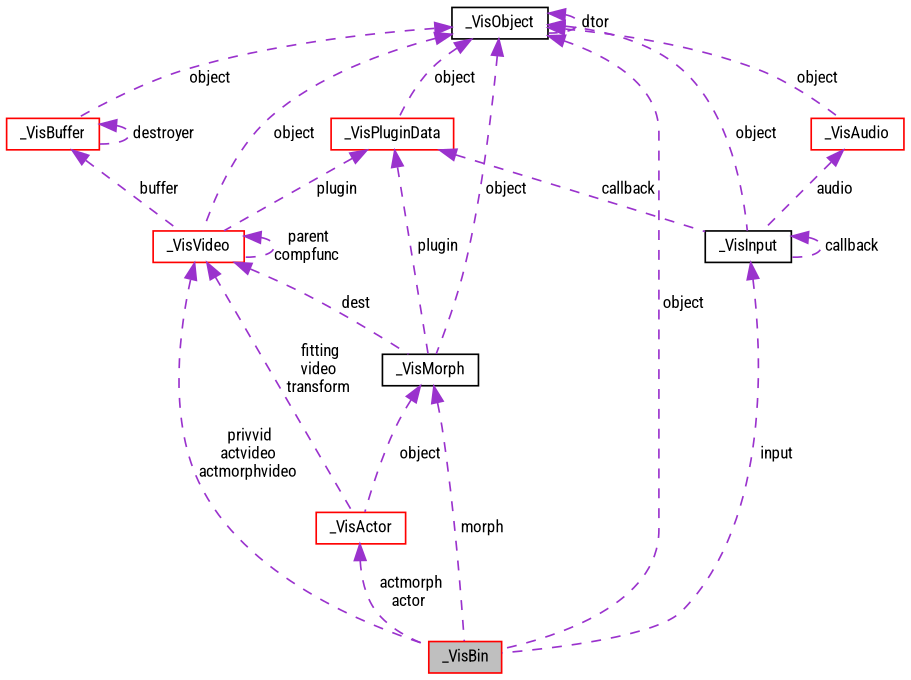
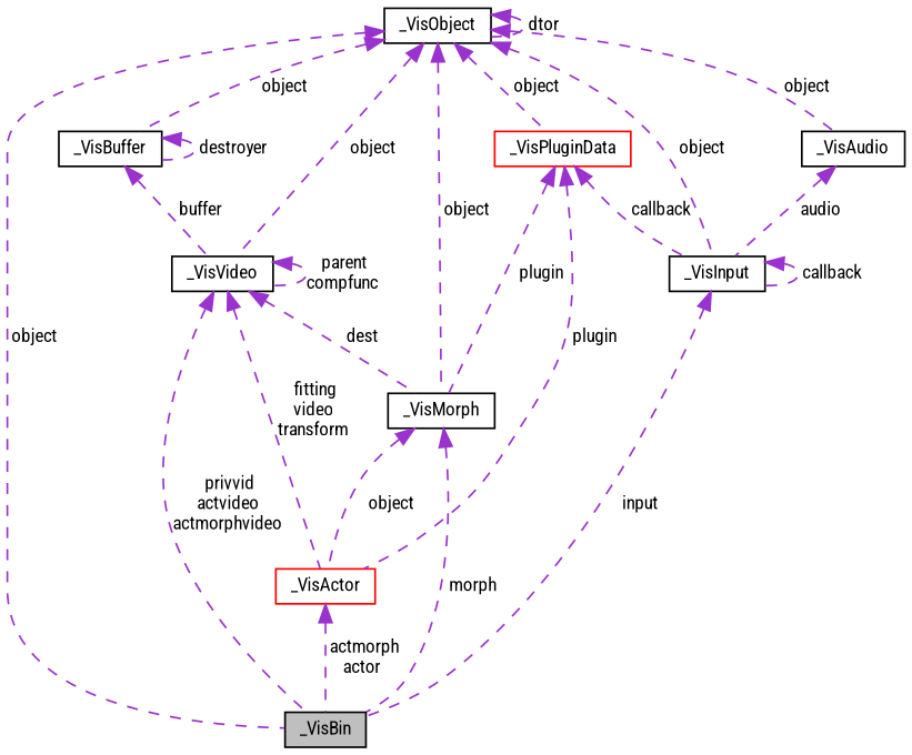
  digraph {
    fontname="Roboto Condensed"
    node [color=black fillcolor=white fontname="Roboto Condensed" fontsize=10 shape=record style=filled]
    edge [color=darkorchid3 dir=back fontname="Roboto Condensed" fontsize=10 labelfontname=Helvetica labelfontsize=10 style=dashed]
-   n1 [color=red fillcolor=grey75 fontcolor=black height=0.2 label=_VisBin width=0.4]
-   n2 [color=red height=0.2 label=_VisVideo width=0.4]
+   n1 [fillcolor=grey75 fontcolor=black height=0.2 label=_VisBin width=0.4]
+   n2 [height=0.2 label=_VisVideo width=0.4]
    n3 [height=0.2 label=_VisMorph width=0.4]
    n4 [color=red height=0.2 label=_VisActor width=0.4]
-   n5 [color=red height=0.2 label=_VisBuffer width=0.4]
+   n5 [height=0.2 label=_VisBuffer width=0.4]
    n6 [height=0.2 label=_VisObject width=0.4]
    n7 [color=red height=0.2 label=_VisPluginData width=0.4]
    n8 [height=0.2 label=_VisInput width=0.4]
-   n9 [color=red height=0.2 label=_VisAudio width=0.4]
+   n9 [height=0.2 label=_VisAudio width=0.4]
    n2 -> n1 [label=" privvid\nactvideo\nactmorphvideo"]
    n2 -> n2 [label=" parent\ncompfunc"]
    n2 -> n3 [label=" dest"]
    n2 -> n4 [label=" fitting\nvideo\ntransform"]
    n3 -> n1 [label=" morph"]
    n3 -> n4 [label=" object"]
    n4 -> n1 [label=" actmorph\nactor"]
    n5 -> n2 [label=" buffer"]
    n5 -> n5 [label=" destroyer"]
    n6 -> n1 [label=" object"]
    n6 -> n2 [label=" object"]
    n6 -> n3 [label=" object"]
    n6 -> n5 [label=" object"]
    n6 -> n6 [label=" dtor"]
    n6 -> n7 [label=" object"]
    n6 -> n8 [label=" object"]
    n6 -> n9 [label=" object"]
    n7 -> n3 [label=" plugin"]
-   n7 -> n2 [label=" plugin"]
+   n7 -> n4 [label=" plugin"]
    n7 -> n8 [label=" callback"]
    n8 -> n1 [label=" input"]
    n8 -> n8 [label=" callback"]
    n9 -> n8 [label=" audio"]
  }
